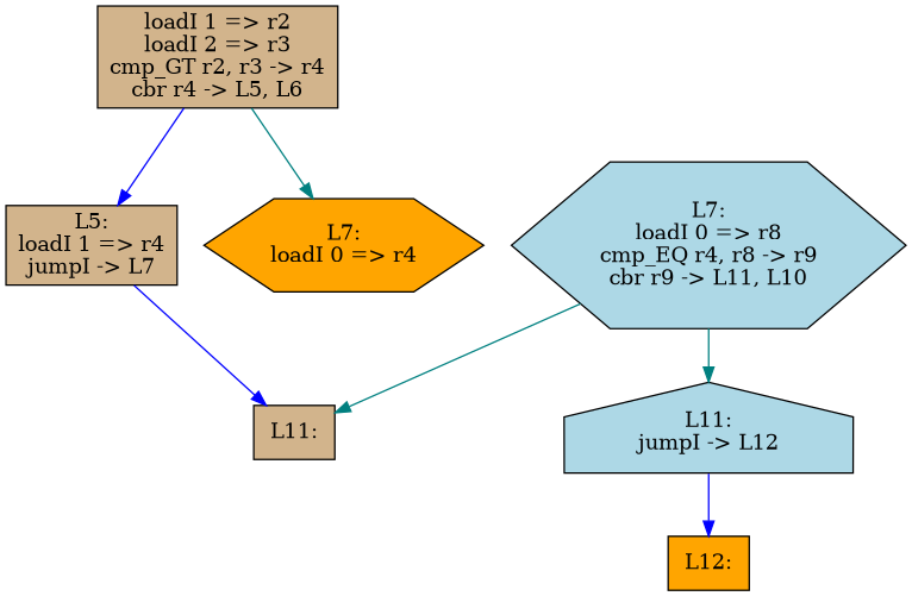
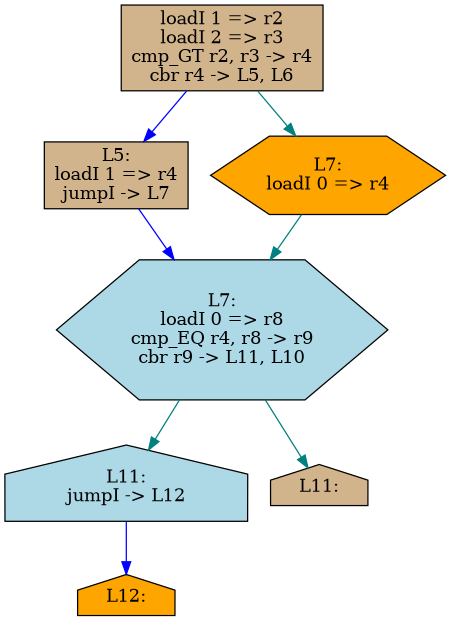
  digraph {
    node [fillcolor=tan shape=box style=filled]
    edge [color=teal]
    n1 [label="loadI 1 => r2\nloadI 2 => r3\ncmp_GT r2, r3 -> r4\ncbr r4 -> L5, L6\n"]
    n2 [label="L5:\nloadI 1 => r4\njumpI -> L7\n"]
    n3 [fillcolor=orange label="L7:\nloadI 0 => r4\n" shape=hexagon]
    n4 [fillcolor=lightblue label="L7:\nloadI 0 => r8\ncmp_EQ r4, r8 -> r9\ncbr r9 -> L11, L10\n" shape=hexagon]
    n5 [fillcolor=lightblue label="L11:\njumpI -> L12\n" shape=house]
-   n6 [label="L11:\n"]
-   n7 [fillcolor=orange label="L12:\n"]
+   n6 [label="L11:\n" shape=house]
+   n7 [fillcolor=orange label="L12:\n" shape=house]
    n1 -> n2 [color=blue]
    n1 -> n3
-   n2 -> n6 [color=blue]
+   n2 -> n4 [color=blue]
+   n3 -> n4
    n4 -> n5
    n4 -> n6
    n5 -> n7 [color=blue]
  }
